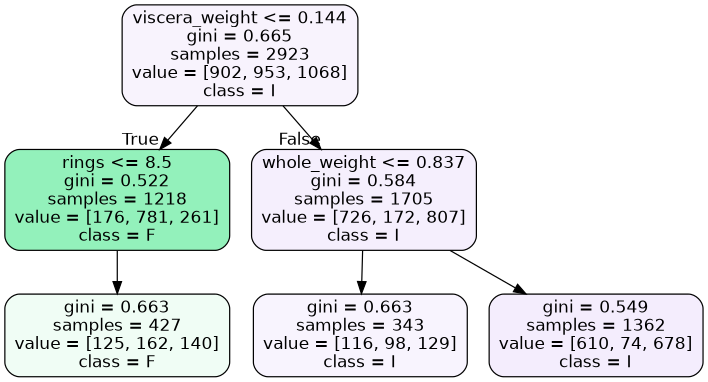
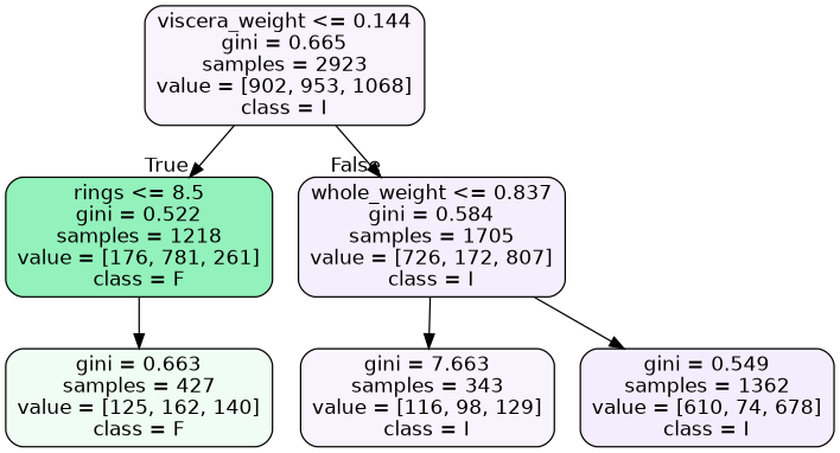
  digraph {
    node [color=black fontname=helvetica shape=box style="filled, rounded"]
    edge [fontname=helvetica]
    n1 [fillcolor="#f8f3fd" label="viscera_weight <= 0.144\ngini = 0.665\nsamples = 2923\nvalue = [902, 953, 1068]\nclass = I"]
    n2 [fillcolor="#93f1bb" label="rings <= 8.5\ngini = 0.522\nsamples = 1218\nvalue = [176, 781, 261]\nclass = F"]
    n3 [fillcolor="#f5effd" label="whole_weight <= 0.837\ngini = 0.584\nsamples = 1705\nvalue = [726, 172, 807]\nclass = I"]
    n4 [fillcolor="#f0fdf5" label="gini = 0.663\nsamples = 427\nvalue = [125, 162, 140]\nclass = F"]
-   n5 [fillcolor="#f8f4fe" label="gini = 0.663\nsamples = 343\nvalue = [116, 98, 129]\nclass = I"]
+   n5 [fillcolor="#f8f4fe" label="gini = 7.663\nsamples = 343\nvalue = [116, 98, 129]\nclass = I"]
    n6 [fillcolor="#f4edfd" label="gini = 0.549\nsamples = 1362\nvalue = [610, 74, 678]\nclass = I"]
    n1 -> n2 [headlabel=True labelangle=45 labeldistance=2.5]
    n1 -> n3 [headlabel=False labelangle=-45 labeldistance=2.5]
    n2 -> n4
    n3 -> n5
    n3 -> n6
  }
